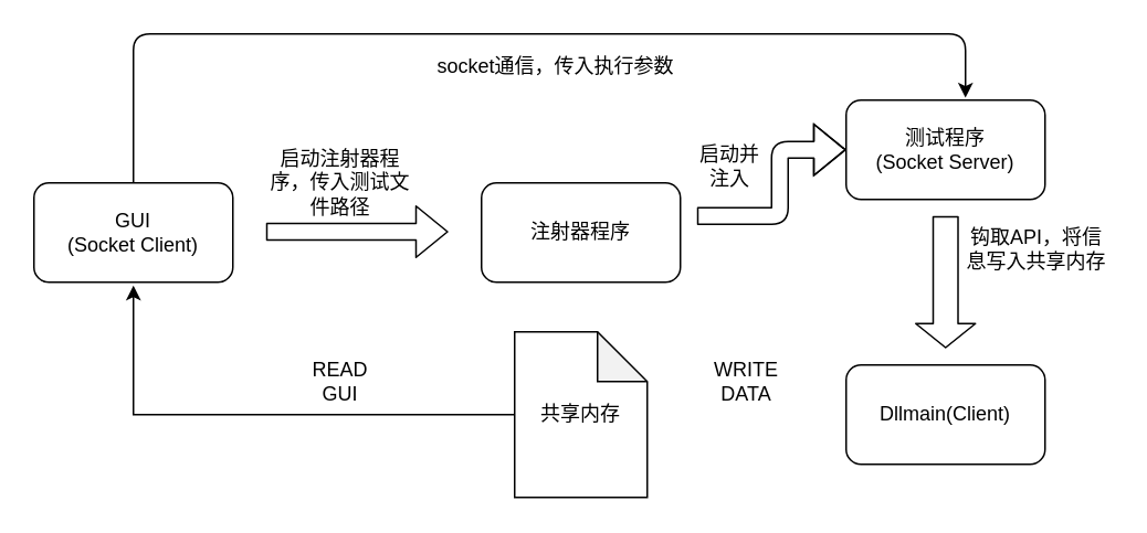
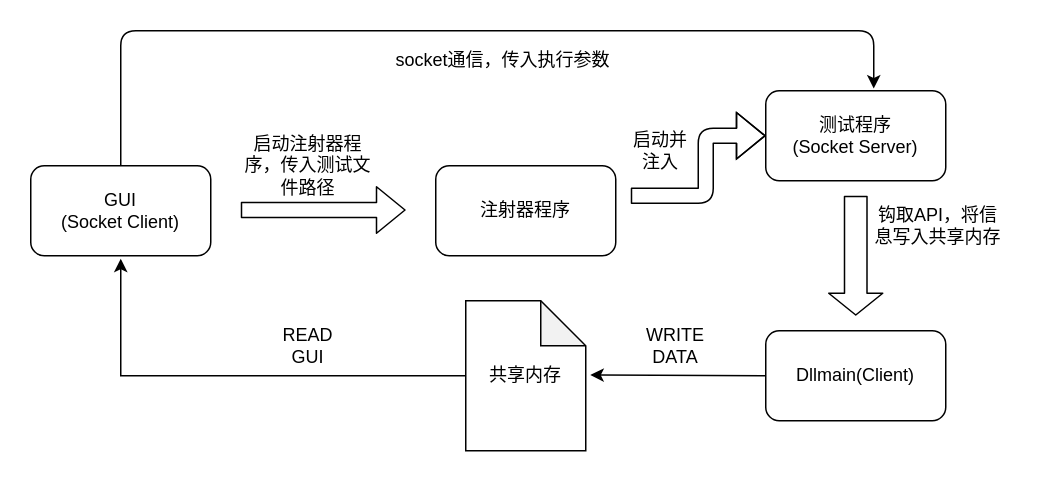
  <mxCell id="0" />
  <mxCell id="1" parent="0" />
  <mxCell id="2" value="GUI&lt;br&gt;(Socket Client)" style="rounded=1;whiteSpace=wrap;html=1;" vertex="1" parent="1"><mxGeometry x="20" y="110" width="120" height="60" as="geometry" /></mxCell>
  <mxCell id="3" value="" style="shape=flexArrow;endArrow=classic;html=1;" edge="1" parent="1"><mxGeometry width="50" height="50" relative="1" as="geometry"><mxPoint x="160" y="139.5" as="sourcePoint" /><mxPoint x="270" y="139.5" as="targetPoint" /></mxGeometry></mxCell>
  <mxCell id="4" value="启动注射器程序，传入测试文件路径" style="text;html=1;strokeColor=none;fillColor=none;align=center;verticalAlign=middle;whiteSpace=wrap;rounded=0;" vertex="1" parent="1"><mxGeometry x="160" y="100" width="90" height="20" as="geometry" /></mxCell>
  <mxCell id="5" value="注射器程序" style="rounded=1;whiteSpace=wrap;html=1;" vertex="1" parent="1"><mxGeometry x="290" y="110" width="120" height="60" as="geometry" /></mxCell>
  <mxCell id="6" value="" style="shape=flexArrow;endArrow=classic;html=1;" edge="1" parent="1"><mxGeometry width="50" height="50" relative="1" as="geometry"><mxPoint x="420" y="130" as="sourcePoint" /><mxPoint x="510" y="90" as="targetPoint" /><Array as="points"><mxPoint x="470" y="130" /><mxPoint x="470" y="90" /></Array></mxGeometry></mxCell>
  <mxCell id="7" value="测试程序&lt;br&gt;(Socket Server)" style="rounded=1;whiteSpace=wrap;html=1;" vertex="1" parent="1"><mxGeometry x="510" y="60" width="120" height="60" as="geometry" /></mxCell>
  <mxCell id="8" value="启动并注入" style="text;html=1;strokeColor=none;fillColor=none;align=center;verticalAlign=middle;whiteSpace=wrap;rounded=0;" vertex="1" parent="1"><mxGeometry x="420" y="90" width="40" height="20" as="geometry" /></mxCell>
  <mxCell id="9" value="" style="endArrow=classic;html=1;exitX=0.5;exitY=0;exitDx=0;exitDy=0;entryX=0.6;entryY=-0.025;entryDx=0;entryDy=0;entryPerimeter=0;" edge="1" parent="1" source="2" target="7"><mxGeometry width="50" height="50" relative="1" as="geometry"><mxPoint x="90" y="40" as="sourcePoint" /><mxPoint x="590" y="20" as="targetPoint" /><Array as="points"><mxPoint x="80" y="20" /><mxPoint x="582" y="20" /></Array></mxGeometry></mxCell>
  <mxCell id="10" value="socket通信，传入执行参数" style="text;html=1;strokeColor=none;fillColor=none;align=center;verticalAlign=middle;whiteSpace=wrap;rounded=0;" vertex="1" parent="1"><mxGeometry x="250" y="30" width="170" height="20" as="geometry" /></mxCell>
  <mxCell id="11" value="Dllmain(Client)" style="rounded=1;whiteSpace=wrap;html=1;" vertex="1" parent="1"><mxGeometry x="510" y="220" width="120" height="60" as="geometry" /></mxCell>
  <mxCell id="12" value="" style="shape=flexArrow;endArrow=classic;html=1;width=15;endSize=4.5;" edge="1" parent="1"><mxGeometry width="50" height="50" relative="1" as="geometry"><mxPoint x="570" y="130" as="sourcePoint" /><mxPoint x="570" y="210" as="targetPoint" /></mxGeometry></mxCell>
  <mxCell id="13" value="钩取API，将信息写入共享内存" style="text;html=1;strokeColor=none;fillColor=none;align=center;verticalAlign=middle;whiteSpace=wrap;rounded=0;" vertex="1" parent="1"><mxGeometry x="580" y="140" width="90" height="20" as="geometry" /></mxCell>
  <mxCell id="14" value="" style="edgeStyle=orthogonalEdgeStyle;rounded=0;orthogonalLoop=1;jettySize=auto;html=1;" edge="1" parent="1" source="15"><mxGeometry relative="1" as="geometry"><mxPoint x="80" y="172" as="targetPoint" /><Array as="points"><mxPoint x="80" y="250" /></Array></mxGeometry></mxCell>
  <mxCell id="15" value="共享内存" style="shape=note;whiteSpace=wrap;html=1;backgroundOutline=1;darkOpacity=0.05;" vertex="1" parent="1"><mxGeometry x="310" y="200" width="80" height="100" as="geometry" /></mxCell>
+ <mxCell id="16" value="" style="endArrow=classic;html=1;exitX=0;exitY=0.5;exitDx=0;exitDy=0;entryX=1.038;entryY=0.495;entryDx=0;entryDy=0;entryPerimeter=0;" edge="1" parent="1" source="11" target="15"><mxGeometry width="50" height="50" relative="1" as="geometry"><mxPoint x="500" y="250" as="sourcePoint" /><mxPoint x="400" y="250" as="targetPoint" /></mxGeometry></mxCell>
  <mxCell id="17" value="WRITE DATA" style="text;html=1;strokeColor=none;fillColor=none;align=center;verticalAlign=middle;whiteSpace=wrap;rounded=0;" vertex="1" parent="1"><mxGeometry x="430" y="220" width="40" height="20" as="geometry" /></mxCell>
  <mxCell id="18" value="READ GUI" style="text;html=1;strokeColor=none;fillColor=none;align=center;verticalAlign=middle;whiteSpace=wrap;rounded=0;" vertex="1" parent="1"><mxGeometry x="185" y="220" width="40" height="20" as="geometry" /></mxCell>
